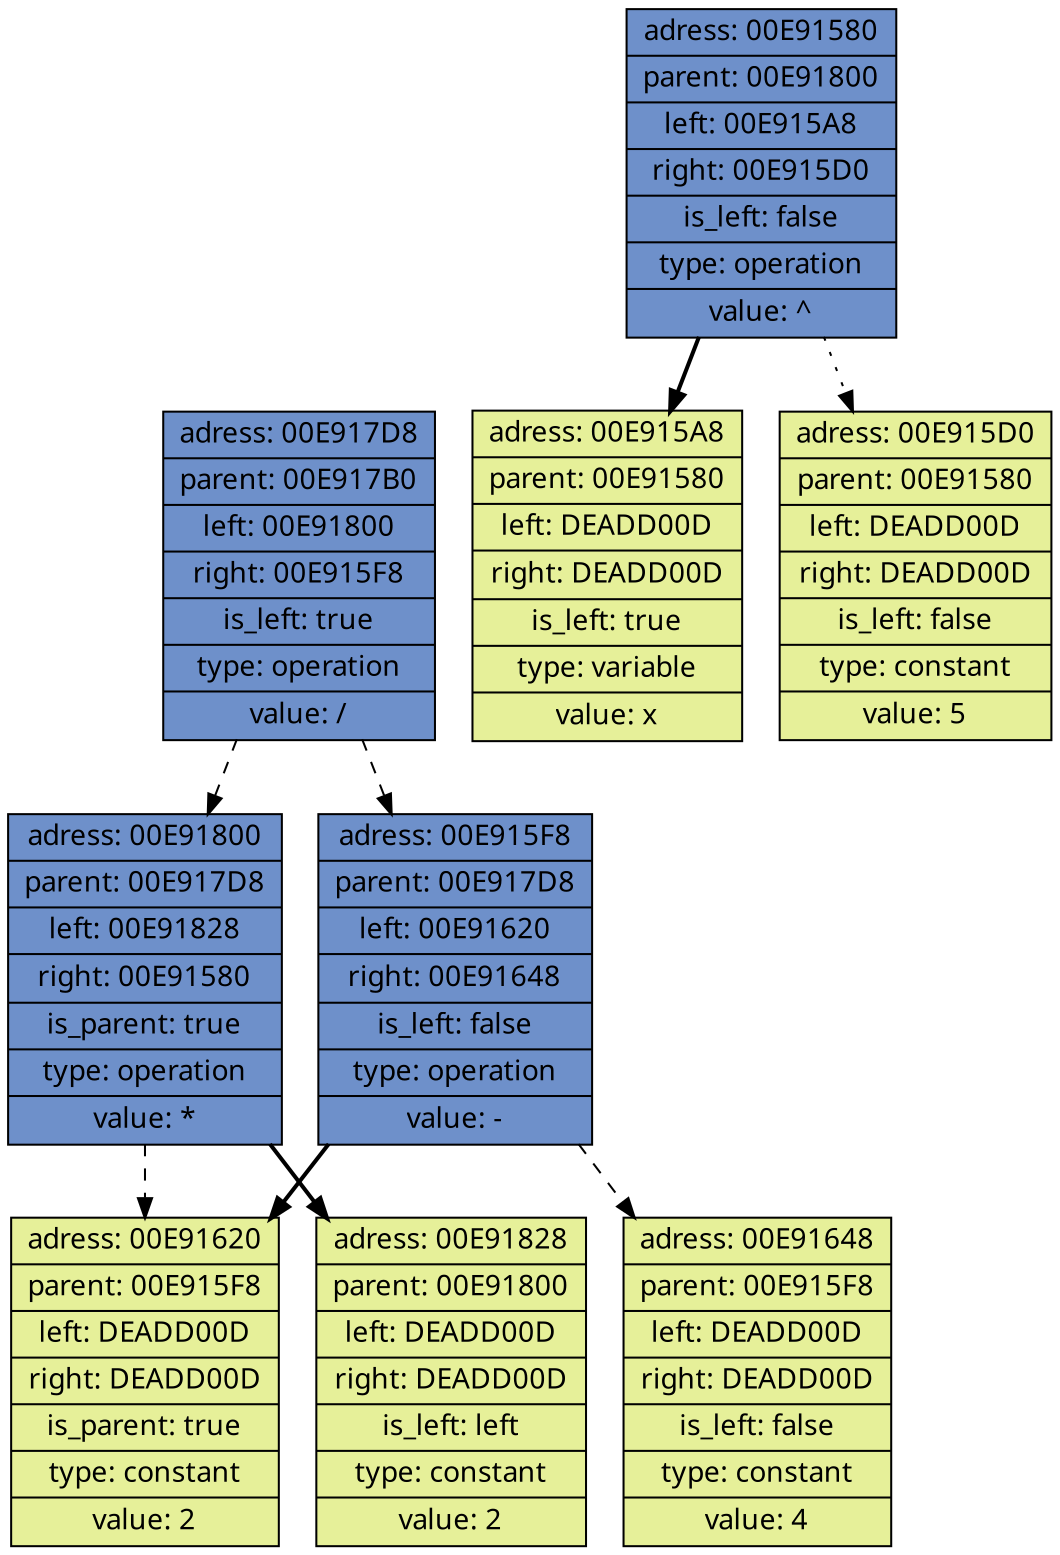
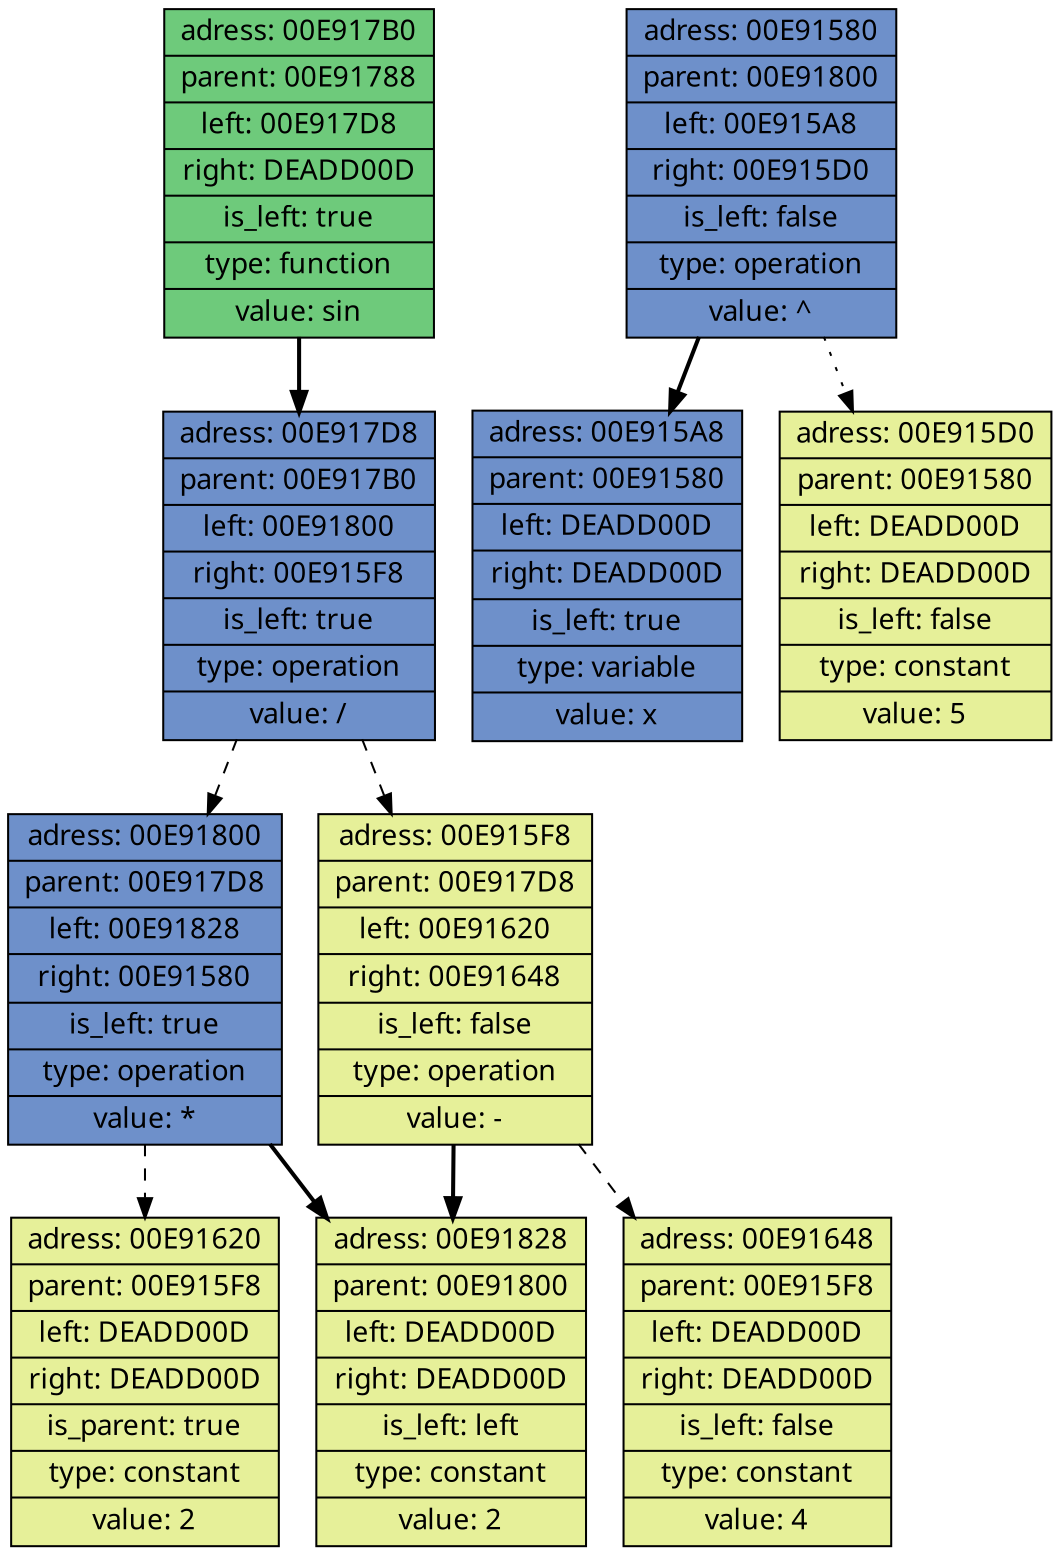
  digraph {
    fontname="Noto Sans"
    node [fillcolor="#6E90CA" fontname="Noto Sans" shape=record style=filled]
    edge [fontname="Noto Sans" style=bold]
+   n1 [fillcolor="#6ECA7B" label="{adress:  00E917B0 |parent:  00E91788 |left:    00E917D8 |right:   DEADD00D |is_left: true |type:    function |value:   sin}"]
    n2 [label="{adress:  00E917D8 |parent:  00E917B0 |left:    00E91800 |right:   00E915F8 |is_left: true |type:    operation |value:   /}"]
-   n3 [label="{adress:  00E91800 |parent:  00E917D8 |left:    00E91828 |right:   00E91580 |is_parent: true |type:    operation |value:   *}"]
-   n4 [label="{adress:  00E915F8 |parent:  00E917D8 |left:    00E91620 |right:   00E91648 |is_left: false |type:    operation |value:   -}"]
+   n3 [label="{adress:  00E91800 |parent:  00E917D8 |left:    00E91828 |right:   00E91580 |is_left: true |type:    operation |value:   *}"]
+   n4 [fillcolor="#E6F099" label="{adress:  00E915F8 |parent:  00E917D8 |left:    00E91620 |right:   00E91648 |is_left: false |type:    operation |value:   -}"]
    n5 [fillcolor="#E6F099" label="{adress:  00E91828 |parent:  00E91800 |left:    DEADD00D |right:   DEADD00D |is_left: left |type:    constant |value:   2}"]
    n6 [fillcolor="#E6F099" label="{adress:  00E91620 |parent:  00E915F8 |left:    DEADD00D |right:   DEADD00D |is_parent: true |type:    constant |value:   2}"]
    n7 [fillcolor="#E6F099" label="{adress:  00E91648 |parent:  00E915F8 |left:    DEADD00D |right:   DEADD00D |is_left: false |type:    constant |value:   4}"]
    n8 [label="{adress:  00E91580 |parent:  00E91800 |left:    00E915A8 |right:   00E915D0 |is_left: false |type:    operation |value:   ^}"]
-   n9 [fillcolor="#E6F099" label="{adress:  00E915A8 |parent:  00E91580 |left:    DEADD00D |right:   DEADD00D |is_left: true |type:    variable |value:   x}"]
+   n9 [label="{adress:  00E915A8 |parent:  00E91580 |left:    DEADD00D |right:   DEADD00D |is_left: true |type:    variable |value:   x}"]
    n10 [fillcolor="#E6F099" label="{adress:  00E915D0 |parent:  00E91580 |left:    DEADD00D |right:   DEADD00D |is_left: false |type:    constant |value:   5}"]
+   n1 -> n2
    n2 -> n3 [style=dashed]
    n2 -> n4 [style=dashed]
    n3 -> n5
    n3 -> n6 [style=dashed]
-   n4 -> n6
+   n4 -> n5
    n4 -> n7 [style=dashed]
    n8 -> n9
    n8 -> n10 [style=dotted]
  }
